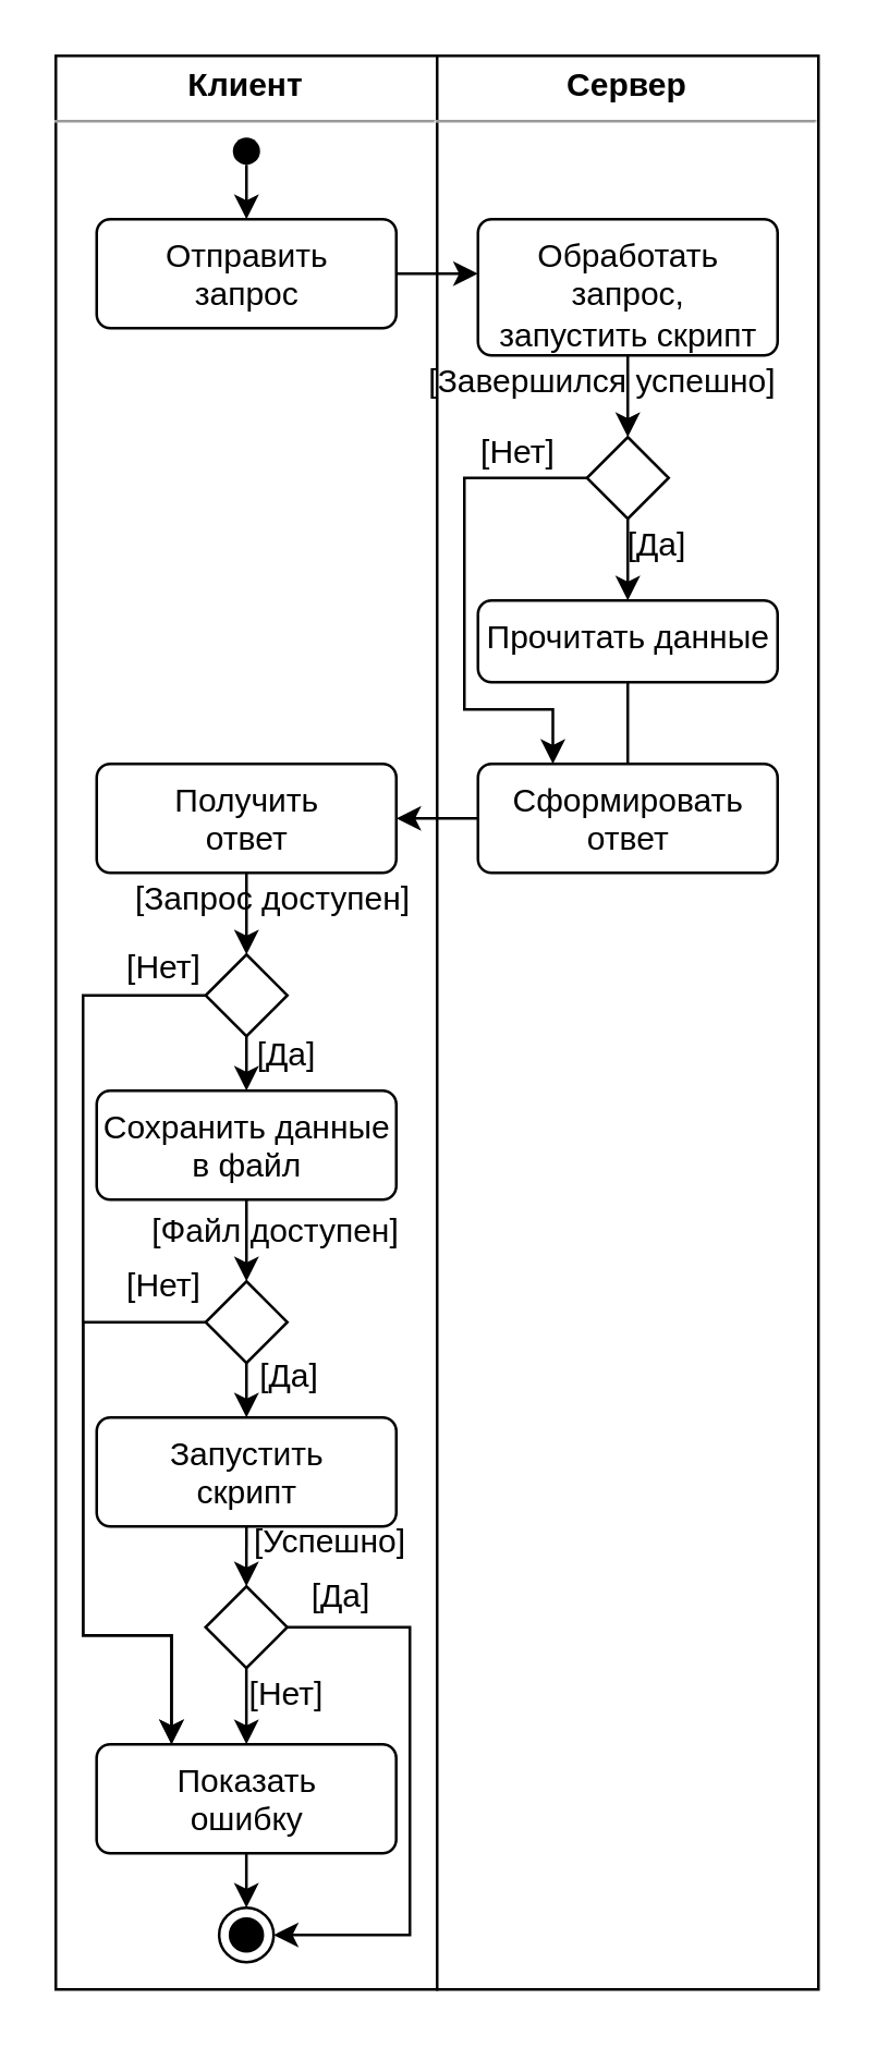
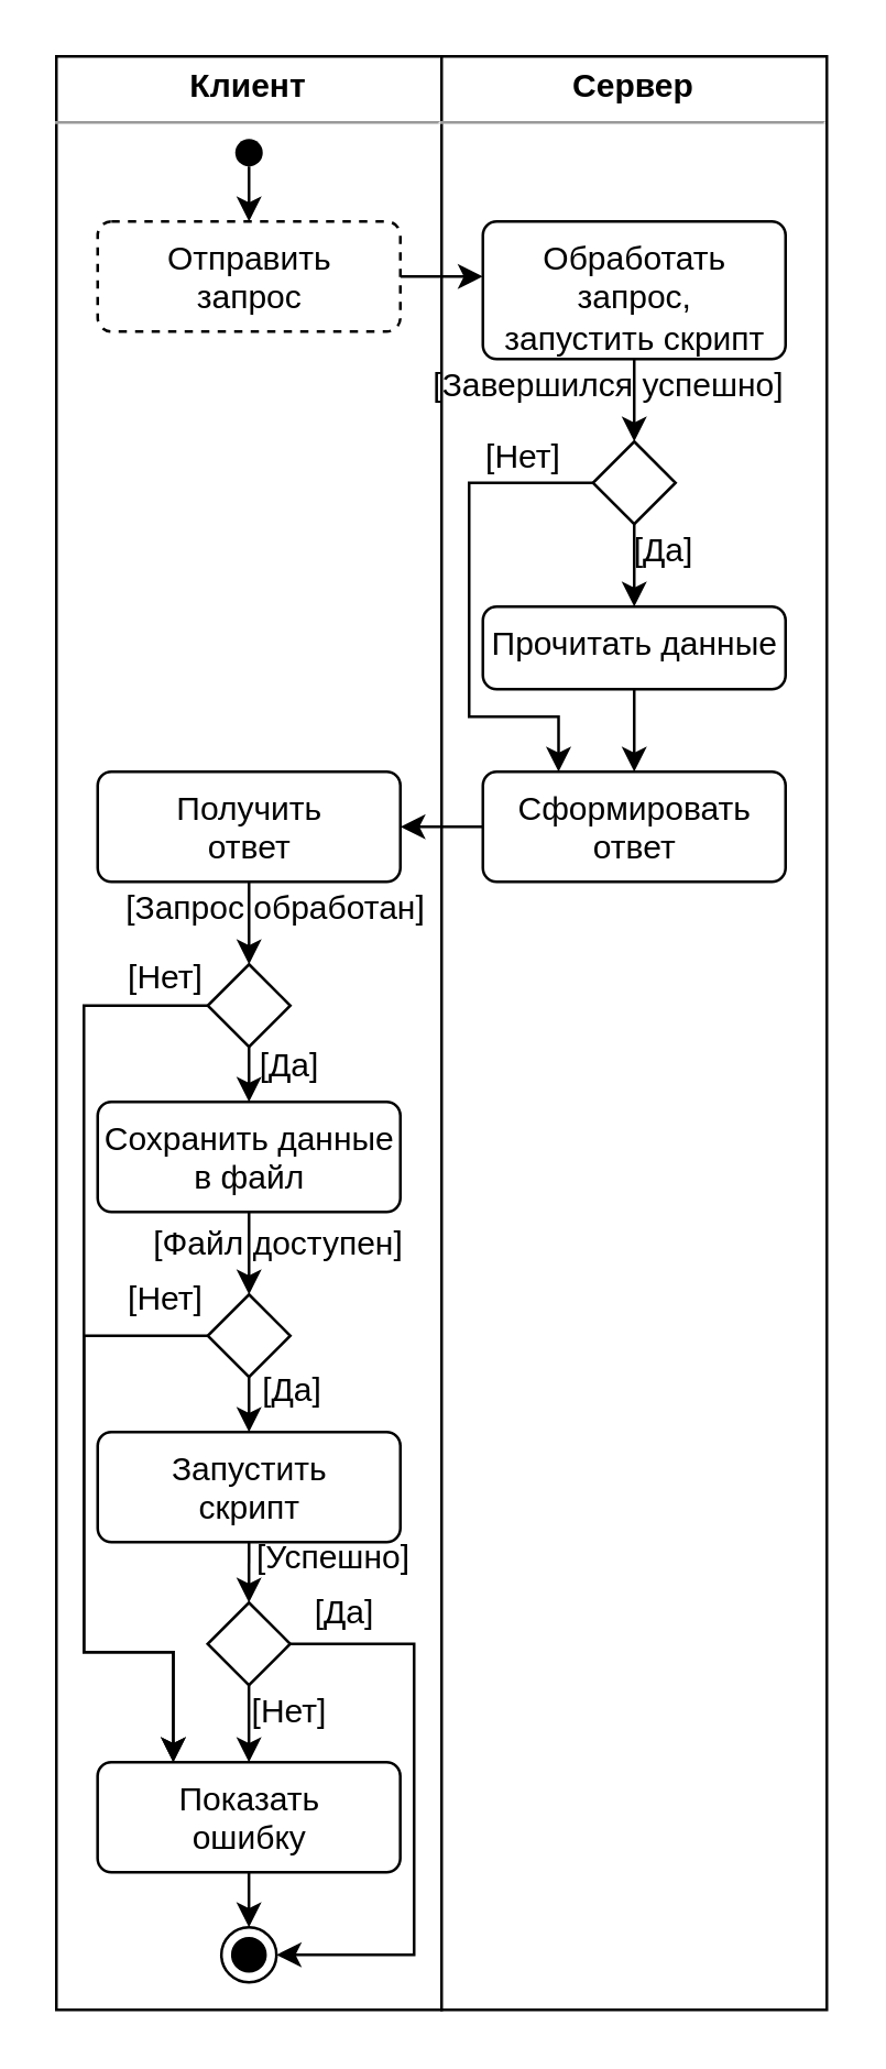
  <mxCell id="0" />
  <mxCell id="1" parent="0" />
  <mxCell id="2" value="&lt;p style=&quot;margin: 0px ; margin-top: 4px ; text-align: center&quot;&gt;&lt;b&gt;Клиент&lt;/b&gt;&lt;br&gt;&lt;/p&gt;&lt;hr size=&quot;1&quot;&gt;&lt;div style=&quot;height: 2px&quot;&gt;&lt;/div&gt;" style="verticalAlign=top;align=left;overflow=fill;fontSize=12;fontFamily=Helvetica;html=1;" vertex="1" parent="1"><mxGeometry x="20" y="20" width="140" height="710" as="geometry" /></mxCell>
  <mxCell id="3" value="&lt;p style=&quot;margin: 0px ; margin-top: 4px ; text-align: center&quot;&gt;&lt;b&gt;Сервер&lt;/b&gt;&lt;br&gt;&lt;/p&gt;&lt;hr size=&quot;1&quot;&gt;&lt;div style=&quot;height: 2px&quot;&gt;&lt;/div&gt;" style="verticalAlign=top;align=left;overflow=fill;fontSize=12;fontFamily=Helvetica;html=1;" vertex="1" parent="1"><mxGeometry x="160" y="20" width="140" height="710" as="geometry" /></mxCell>
  <mxCell id="4" style="edgeStyle=orthogonalEdgeStyle;rounded=0;orthogonalLoop=1;jettySize=auto;html=1;exitX=0.5;exitY=1;exitDx=0;exitDy=0;entryX=0.5;entryY=0;entryDx=0;entryDy=0;" edge="1" parent="1" source="5" target="7"><mxGeometry relative="1" as="geometry" /></mxCell>
  <mxCell id="5" value="" style="ellipse;fillColor=#000000;strokeColor=none;" vertex="1" parent="1"><mxGeometry x="85" y="50" width="10" height="10" as="geometry" /></mxCell>
  <mxCell id="6" style="edgeStyle=orthogonalEdgeStyle;rounded=0;orthogonalLoop=1;jettySize=auto;html=1;exitX=1;exitY=0.5;exitDx=0;exitDy=0;entryX=0;entryY=0.4;entryDx=0;entryDy=0;entryPerimeter=0;" edge="1" parent="1" source="7" target="9"><mxGeometry relative="1" as="geometry" /></mxCell>
- <mxCell id="7" value="&lt;div&gt;Отправить&lt;/div&gt;&lt;div&gt;запрос&lt;br&gt;&lt;/div&gt;" style="html=1;align=center;verticalAlign=top;rounded=1;absoluteArcSize=1;arcSize=10;dashed=0;" vertex="1" parent="1"><mxGeometry x="35" y="80" width="110" height="40" as="geometry" /></mxCell>
+ <mxCell id="7" value="&lt;div&gt;Отправить&lt;/div&gt;&lt;div&gt;запрос&lt;br&gt;&lt;/div&gt;" style="html=1;align=center;verticalAlign=top;rounded=1;absoluteArcSize=1;arcSize=10;dashed=1;" vertex="1" parent="1"><mxGeometry x="35" y="80" width="110" height="40" as="geometry" /></mxCell>
  <mxCell id="8" style="edgeStyle=orthogonalEdgeStyle;rounded=0;orthogonalLoop=1;jettySize=auto;html=1;exitX=0.5;exitY=1;exitDx=0;exitDy=0;entryX=0.5;entryY=0;entryDx=0;entryDy=0;" edge="1" parent="1" source="9" target="12"><mxGeometry relative="1" as="geometry" /></mxCell>
  <mxCell id="9" value="&lt;div&gt;Обработать&lt;/div&gt;&lt;div&gt;запрос,&lt;/div&gt;&lt;div&gt;запустить скрипт&lt;br&gt;&lt;/div&gt;" style="html=1;align=center;verticalAlign=top;rounded=1;absoluteArcSize=1;arcSize=10;dashed=0;" vertex="1" parent="1"><mxGeometry x="175" y="80" width="110" height="50" as="geometry" /></mxCell>
  <mxCell id="10" style="edgeStyle=orthogonalEdgeStyle;rounded=0;orthogonalLoop=1;jettySize=auto;html=1;exitX=0.5;exitY=1;exitDx=0;exitDy=0;entryX=0.5;entryY=0;entryDx=0;entryDy=0;" edge="1" parent="1" source="12" target="15"><mxGeometry relative="1" as="geometry" /></mxCell>
  <mxCell id="11" style="edgeStyle=orthogonalEdgeStyle;rounded=0;orthogonalLoop=1;jettySize=auto;html=1;exitX=0;exitY=0.5;exitDx=0;exitDy=0;entryX=0.25;entryY=0;entryDx=0;entryDy=0;" edge="1" parent="1" source="12" target="18"><mxGeometry relative="1" as="geometry"><Array as="points"><mxPoint x="170" y="175" /><mxPoint x="170" y="260" /><mxPoint x="203" y="260" /></Array></mxGeometry></mxCell>
  <mxCell id="12" value="" style="rhombus;" vertex="1" parent="1"><mxGeometry x="215" y="160" width="30" height="30" as="geometry" /></mxCell>
  <mxCell id="13" value="[Завершился успешно]" style="text;html=1;strokeColor=none;fillColor=none;align=center;verticalAlign=middle;whiteSpace=wrap;rounded=0;" vertex="1" parent="1"><mxGeometry x="151" y="130" width="140" height="20" as="geometry" /></mxCell>
- <mxCell id="14" style="edgeStyle=orthogonalEdgeStyle;rounded=0;orthogonalLoop=1;jettySize=auto;html=1;exitX=0.5;exitY=1;exitDx=0;exitDy=0;entryX=0.5;entryY=0;entryDx=0;entryDy=0;endArrow=none;" edge="1" parent="1" source="15" target="18"><mxGeometry relative="1" as="geometry" /></mxCell>
+ <mxCell id="14" style="edgeStyle=orthogonalEdgeStyle;rounded=0;orthogonalLoop=1;jettySize=auto;html=1;exitX=0.5;exitY=1;exitDx=0;exitDy=0;entryX=0.5;entryY=0;entryDx=0;entryDy=0;" edge="1" parent="1" source="15" target="18"><mxGeometry relative="1" as="geometry" /></mxCell>
  <mxCell id="15" value="Прочитать данные" style="html=1;align=center;verticalAlign=top;rounded=1;absoluteArcSize=1;arcSize=10;dashed=0;" vertex="1" parent="1"><mxGeometry x="175" y="220" width="110" height="30" as="geometry" /></mxCell>
  <mxCell id="16" value="[Да]" style="text;html=1;strokeColor=none;fillColor=none;align=center;verticalAlign=middle;whiteSpace=wrap;rounded=0;" vertex="1" parent="1"><mxGeometry x="221" y="190" width="40" height="20" as="geometry" /></mxCell>
  <mxCell id="17" style="edgeStyle=orthogonalEdgeStyle;rounded=0;orthogonalLoop=1;jettySize=auto;html=1;exitX=0;exitY=0.5;exitDx=0;exitDy=0;entryX=1;entryY=0.5;entryDx=0;entryDy=0;" edge="1" parent="1" source="18" target="20"><mxGeometry relative="1" as="geometry" /></mxCell>
  <mxCell id="18" value="&lt;div&gt;Сформировать&lt;/div&gt;&lt;div&gt;ответ&lt;br&gt;&lt;/div&gt;" style="html=1;align=center;verticalAlign=top;rounded=1;absoluteArcSize=1;arcSize=10;dashed=0;" vertex="1" parent="1"><mxGeometry x="175" y="280" width="110" height="40" as="geometry" /></mxCell>
  <mxCell id="19" style="edgeStyle=orthogonalEdgeStyle;rounded=0;orthogonalLoop=1;jettySize=auto;html=1;exitX=0.5;exitY=1;exitDx=0;exitDy=0;entryX=0.5;entryY=0;entryDx=0;entryDy=0;" edge="1" parent="1" source="20" target="24"><mxGeometry relative="1" as="geometry" /></mxCell>
  <mxCell id="20" value="&lt;div&gt;Получить&lt;/div&gt;&lt;div&gt;ответ&lt;br&gt;&lt;/div&gt;" style="html=1;align=center;verticalAlign=top;rounded=1;absoluteArcSize=1;arcSize=10;dashed=0;" vertex="1" parent="1"><mxGeometry x="35" y="280" width="110" height="40" as="geometry" /></mxCell>
  <mxCell id="21" value="[Нет]" style="text;html=1;strokeColor=none;fillColor=none;align=center;verticalAlign=middle;whiteSpace=wrap;rounded=0;" vertex="1" parent="1"><mxGeometry x="170" y="156" width="40" height="20" as="geometry" /></mxCell>
  <mxCell id="22" style="edgeStyle=orthogonalEdgeStyle;rounded=0;orthogonalLoop=1;jettySize=auto;html=1;exitX=0.5;exitY=1;exitDx=0;exitDy=0;entryX=0.5;entryY=0;entryDx=0;entryDy=0;" edge="1" parent="1" source="24" target="32"><mxGeometry relative="1" as="geometry" /></mxCell>
  <mxCell id="23" style="edgeStyle=orthogonalEdgeStyle;rounded=0;orthogonalLoop=1;jettySize=auto;html=1;exitX=0;exitY=0.5;exitDx=0;exitDy=0;entryX=0.25;entryY=0;entryDx=0;entryDy=0;" edge="1" parent="1" source="24" target="27"><mxGeometry relative="1" as="geometry"><Array as="points"><mxPoint x="30" y="365" /><mxPoint x="30" y="600" /><mxPoint x="63" y="600" /></Array></mxGeometry></mxCell>
  <mxCell id="24" value="" style="rhombus;" vertex="1" parent="1"><mxGeometry x="75" y="350" width="30" height="30" as="geometry" /></mxCell>
- <mxCell id="25" value="[Запрос доступен]" style="text;html=1;strokeColor=none;fillColor=none;align=center;verticalAlign=middle;whiteSpace=wrap;rounded=0;" vertex="1" parent="1"><mxGeometry x="30" y="320" width="140" height="20" as="geometry" /></mxCell>
+ <mxCell id="25" value="[Запрос обработан]" style="text;html=1;strokeColor=none;fillColor=none;align=center;verticalAlign=middle;whiteSpace=wrap;rounded=0;" vertex="1" parent="1"><mxGeometry x="30" y="320" width="140" height="20" as="geometry" /></mxCell>
  <mxCell id="26" style="edgeStyle=orthogonalEdgeStyle;rounded=0;orthogonalLoop=1;jettySize=auto;html=1;exitX=0.5;exitY=1;exitDx=0;exitDy=0;entryX=0.5;entryY=0;entryDx=0;entryDy=0;" edge="1" parent="1" source="27" target="28"><mxGeometry relative="1" as="geometry"><Array as="points" /></mxGeometry></mxCell>
  <mxCell id="27" value="&lt;div&gt;Показать&lt;/div&gt;&lt;div&gt;ошибку&lt;br&gt;&lt;/div&gt;" style="html=1;align=center;verticalAlign=top;rounded=1;absoluteArcSize=1;arcSize=10;dashed=0;" vertex="1" parent="1"><mxGeometry x="34.97" y="640" width="110" height="40" as="geometry" /></mxCell>
  <mxCell id="28" value="" style="ellipse;html=1;shape=endState;fillColor=#000000;strokeColor=#000000;" vertex="1" parent="1"><mxGeometry x="79.97" y="700" width="20" height="20" as="geometry" /></mxCell>
  <mxCell id="29" value="[Нет]" style="text;html=1;strokeColor=none;fillColor=none;align=center;verticalAlign=middle;whiteSpace=wrap;rounded=0;" vertex="1" parent="1"><mxGeometry x="40" y="345" width="40" height="20" as="geometry" /></mxCell>
  <mxCell id="30" value="[Да]" style="text;html=1;strokeColor=none;fillColor=none;align=center;verticalAlign=middle;whiteSpace=wrap;rounded=0;" vertex="1" parent="1"><mxGeometry x="85" y="377" width="40" height="20" as="geometry" /></mxCell>
  <mxCell id="31" style="edgeStyle=orthogonalEdgeStyle;rounded=0;orthogonalLoop=1;jettySize=auto;html=1;exitX=0.5;exitY=1;exitDx=0;exitDy=0;entryX=0.5;entryY=0;entryDx=0;entryDy=0;" edge="1" parent="1" source="32" target="35"><mxGeometry relative="1" as="geometry" /></mxCell>
  <mxCell id="32" value="&lt;div&gt;Сохранить данные&lt;/div&gt;&lt;div&gt;в файл&lt;br&gt;&lt;/div&gt;" style="html=1;align=center;verticalAlign=top;rounded=1;absoluteArcSize=1;arcSize=10;dashed=0;" vertex="1" parent="1"><mxGeometry x="35" y="400" width="110" height="40" as="geometry" /></mxCell>
  <mxCell id="33" style="edgeStyle=orthogonalEdgeStyle;rounded=0;orthogonalLoop=1;jettySize=auto;html=1;exitX=0;exitY=0.5;exitDx=0;exitDy=0;entryX=0.25;entryY=0;entryDx=0;entryDy=0;" edge="1" parent="1" source="35" target="27"><mxGeometry relative="1" as="geometry"><Array as="points"><mxPoint x="30" y="485" /><mxPoint x="30" y="600" /><mxPoint x="63" y="600" /></Array></mxGeometry></mxCell>
  <mxCell id="34" style="edgeStyle=orthogonalEdgeStyle;rounded=0;orthogonalLoop=1;jettySize=auto;html=1;exitX=0.5;exitY=1;exitDx=0;exitDy=0;entryX=0.5;entryY=0;entryDx=0;entryDy=0;" edge="1" parent="1" source="35" target="40"><mxGeometry relative="1" as="geometry" /></mxCell>
  <mxCell id="35" value="" style="rhombus;" vertex="1" parent="1"><mxGeometry x="75" y="470" width="30" height="30" as="geometry" /></mxCell>
  <mxCell id="36" value="[Файл доступен]" style="text;html=1;strokeColor=none;fillColor=none;align=center;verticalAlign=middle;whiteSpace=wrap;rounded=0;" vertex="1" parent="1"><mxGeometry x="31" y="442" width="140" height="20" as="geometry" /></mxCell>
  <mxCell id="37" value="[Нет]" style="text;html=1;strokeColor=none;fillColor=none;align=center;verticalAlign=middle;whiteSpace=wrap;rounded=0;" vertex="1" parent="1"><mxGeometry x="40" y="462" width="40" height="20" as="geometry" /></mxCell>
  <mxCell id="38" value="[Да]" style="text;html=1;strokeColor=none;fillColor=none;align=center;verticalAlign=middle;whiteSpace=wrap;rounded=0;" vertex="1" parent="1"><mxGeometry x="86" y="495" width="40" height="20" as="geometry" /></mxCell>
  <mxCell id="39" style="edgeStyle=orthogonalEdgeStyle;rounded=0;orthogonalLoop=1;jettySize=auto;html=1;exitX=0.5;exitY=1;exitDx=0;exitDy=0;entryX=0.5;entryY=0;entryDx=0;entryDy=0;" edge="1" parent="1" source="40" target="43"><mxGeometry relative="1" as="geometry" /></mxCell>
  <mxCell id="40" value="&lt;div&gt;Запустить&lt;/div&gt;&lt;div&gt;скрипт&lt;br&gt;&lt;/div&gt;" style="html=1;align=center;verticalAlign=top;rounded=1;absoluteArcSize=1;arcSize=10;dashed=0;" vertex="1" parent="1"><mxGeometry x="35" y="520" width="110" height="40" as="geometry" /></mxCell>
  <mxCell id="41" style="edgeStyle=orthogonalEdgeStyle;rounded=0;orthogonalLoop=1;jettySize=auto;html=1;exitX=0.5;exitY=1;exitDx=0;exitDy=0;entryX=0.5;entryY=0;entryDx=0;entryDy=0;" edge="1" parent="1" source="43" target="27"><mxGeometry relative="1" as="geometry" /></mxCell>
  <mxCell id="42" style="edgeStyle=orthogonalEdgeStyle;rounded=0;orthogonalLoop=1;jettySize=auto;html=1;exitX=1;exitY=0.5;exitDx=0;exitDy=0;entryX=1;entryY=0.5;entryDx=0;entryDy=0;" edge="1" parent="1" source="43" target="28"><mxGeometry relative="1" as="geometry"><Array as="points"><mxPoint x="150" y="597" /><mxPoint x="150" y="710" /></Array></mxGeometry></mxCell>
  <mxCell id="43" value="" style="rhombus;" vertex="1" parent="1"><mxGeometry x="74.97" y="582" width="30" height="30" as="geometry" /></mxCell>
  <mxCell id="44" value="[Успешно]" style="text;html=1;strokeColor=none;fillColor=none;align=center;verticalAlign=middle;whiteSpace=wrap;rounded=0;" vertex="1" parent="1"><mxGeometry x="51" y="556" width="140" height="20" as="geometry" /></mxCell>
  <mxCell id="45" value="[Нет]" style="text;html=1;strokeColor=none;fillColor=none;align=center;verticalAlign=middle;whiteSpace=wrap;rounded=0;" vertex="1" parent="1"><mxGeometry x="85" y="612" width="40" height="20" as="geometry" /></mxCell>
  <mxCell id="46" value="[Да]" style="text;html=1;strokeColor=none;fillColor=none;align=center;verticalAlign=middle;whiteSpace=wrap;rounded=0;" vertex="1" parent="1"><mxGeometry x="105" y="576" width="40" height="20" as="geometry" /></mxCell>
